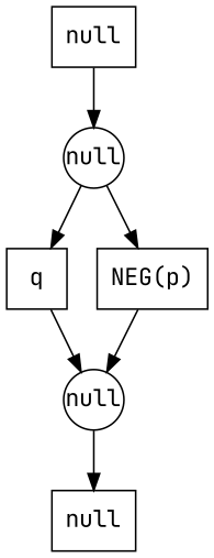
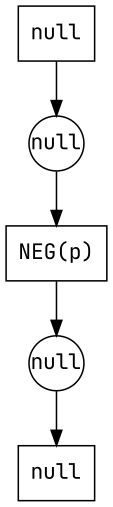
  digraph {
    rankdir=TB
    fontname="JetBrains Mono"
    node [shape=rect fontname="JetBrains Mono"]
    edge [fontname="JetBrains Mono"]
    n1 [fixedsize=true label=null shape=circle width=.5]
    n2 [fixedsize=true label=null shape=circle width=.5]
    n3 [height=.5 label=null width=.5]
    n4 [height=.5 label=null width=.5]
-   n5 [height=.5 label=q width=.5]
    n6 [height=.5 label="NEG(p)" width=.5]
    subgraph sub_1 {
      color=gray
      shape=circle
      n1
      n2
    }
    subgraph sub_2 {
      n3
      n4
-     n5
      n6
    }
-   n1 -> n5
    n1 -> n6
    n2 -> n4
    n3 -> n1
-   n5 -> n2
    n6 -> n2
  }
